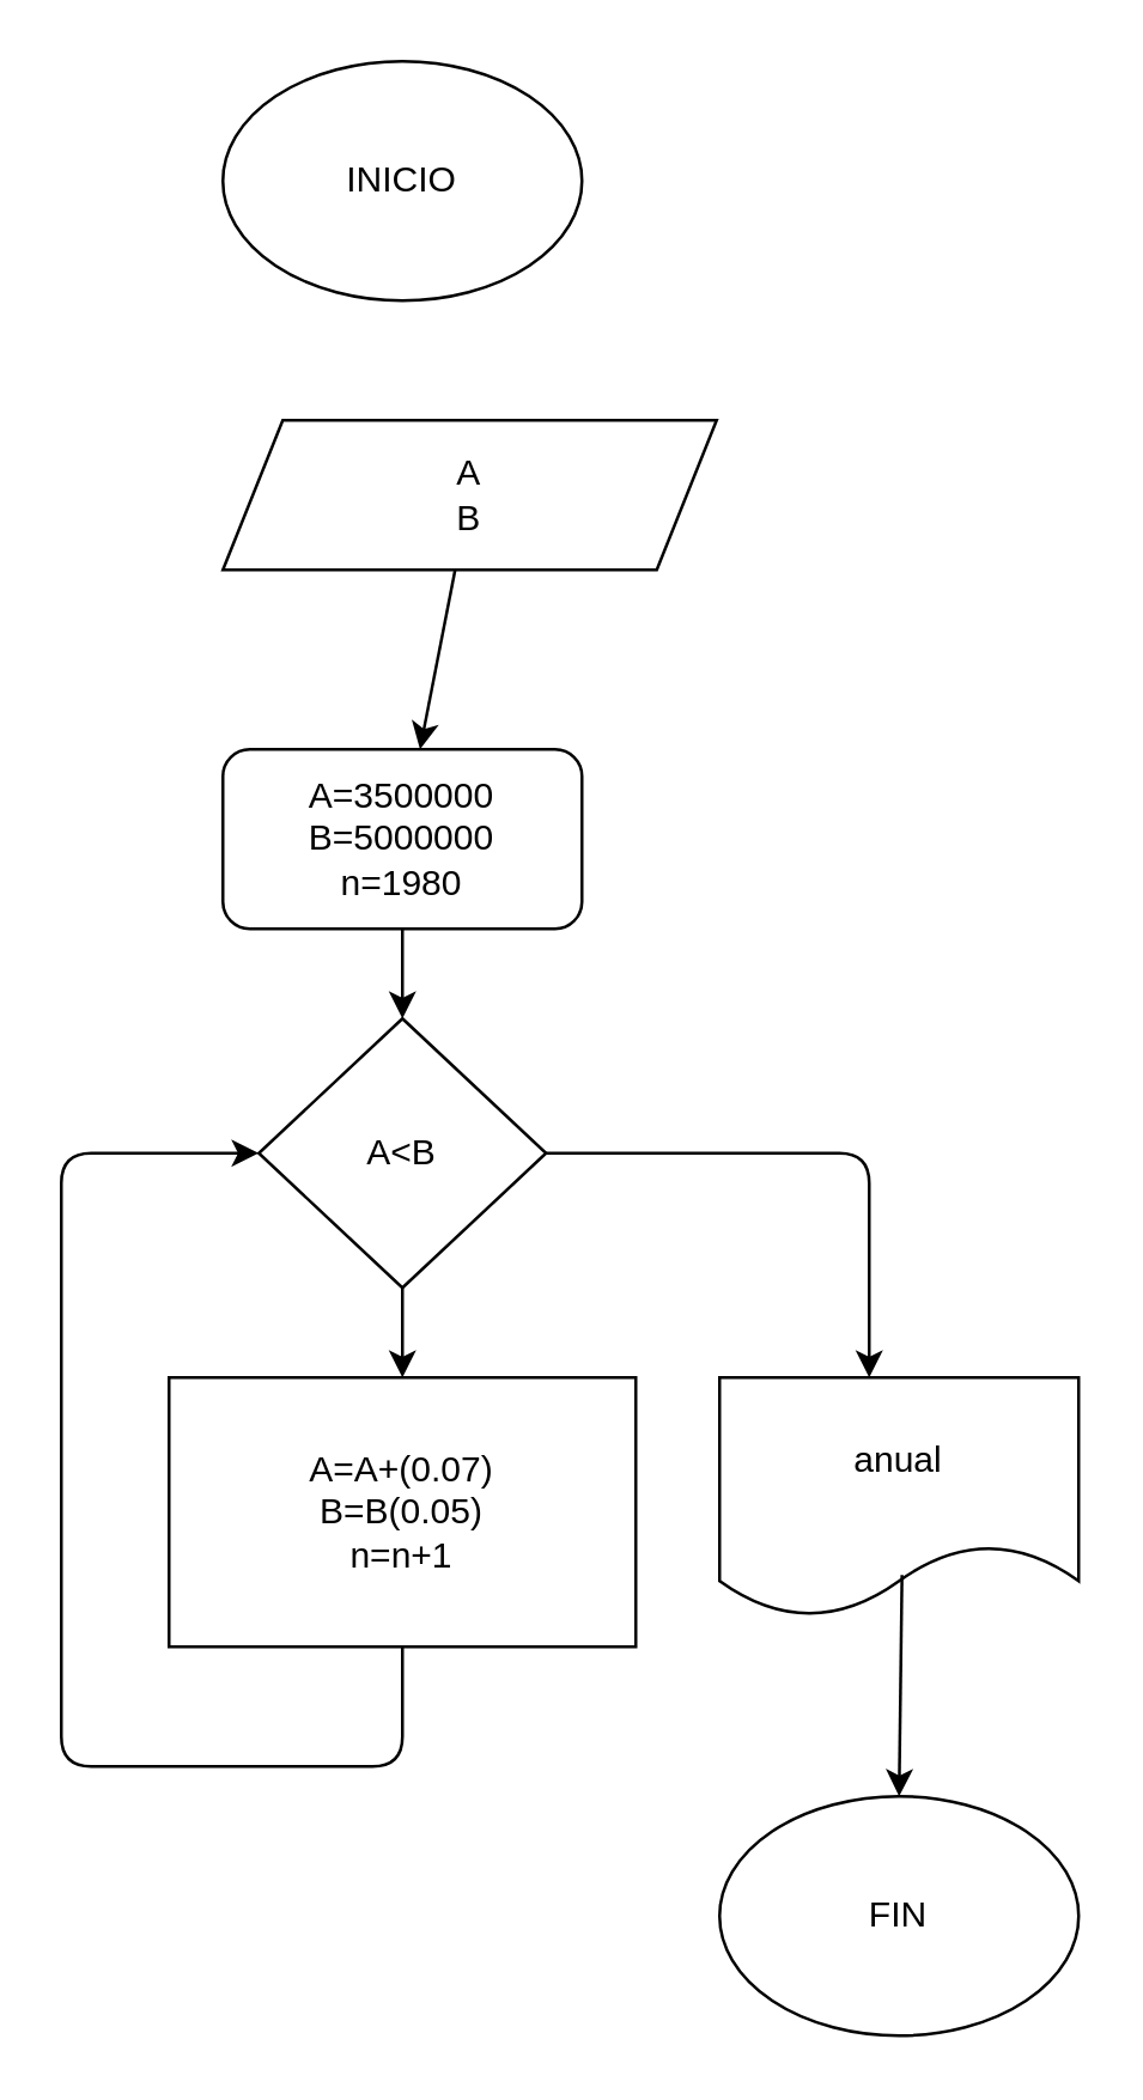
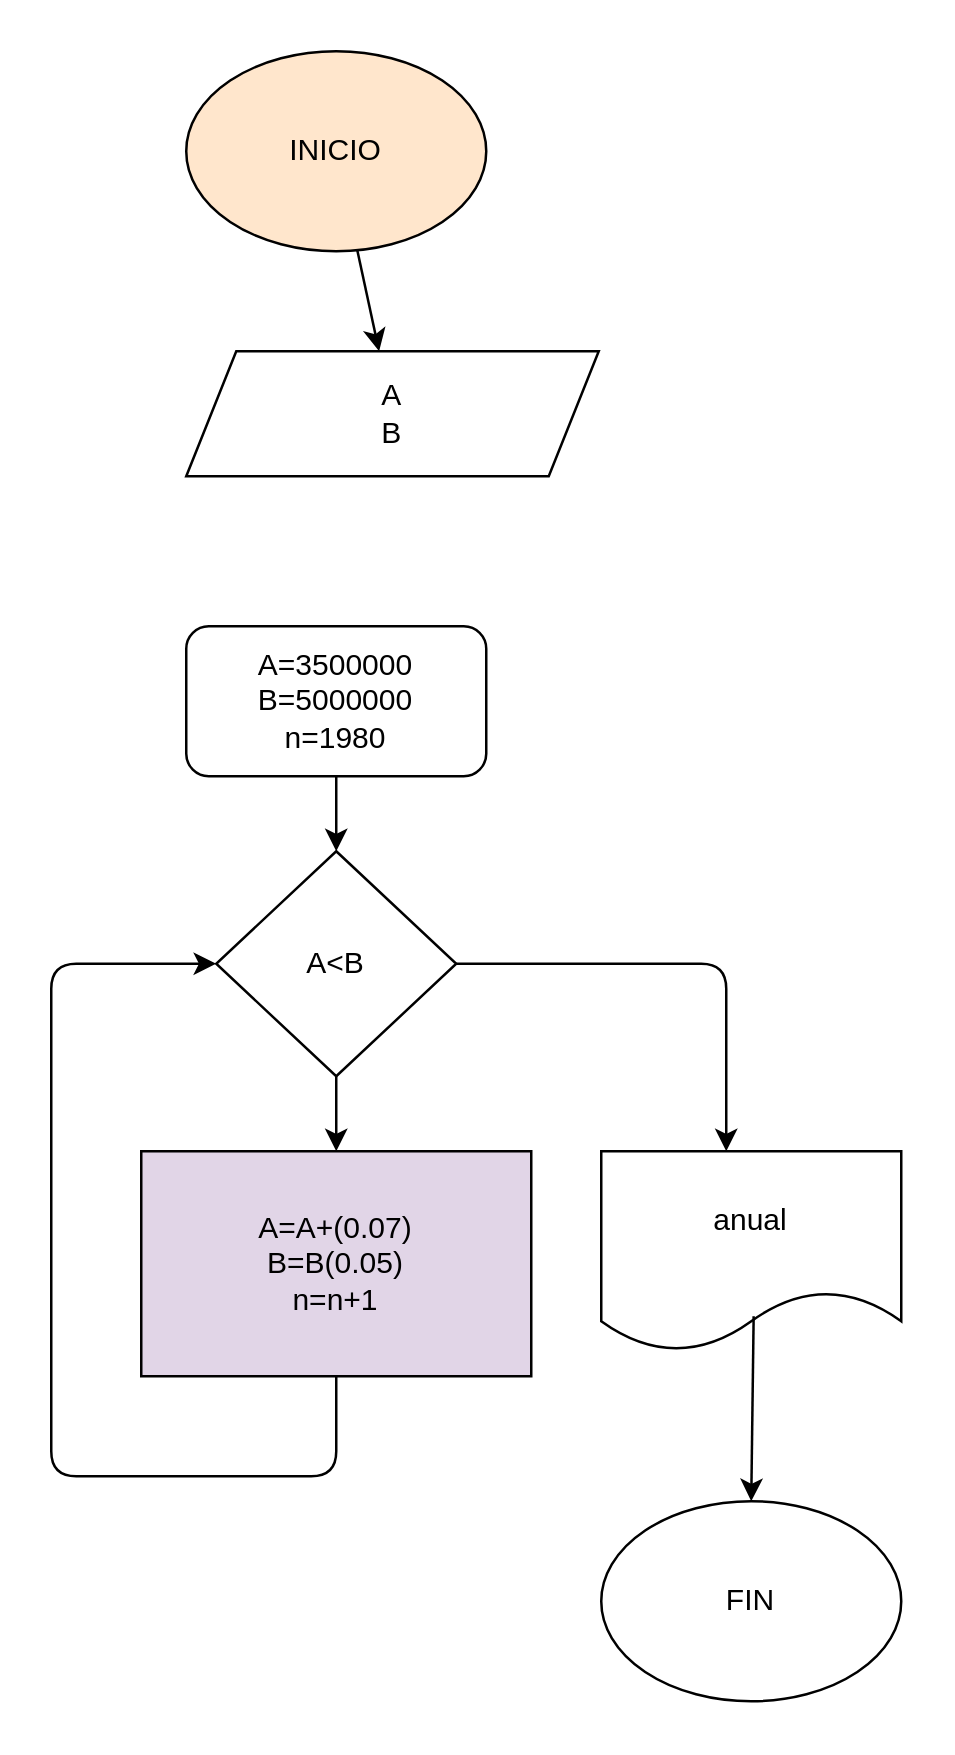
  <mxCell id="0" />
  <mxCell id="1" parent="0" />
- <mxCell id="3" value="INICIO" style="ellipse;whiteSpace=wrap;html=1;" vertex="1" parent="1"><mxGeometry x="74" y="20" width="120" height="80" as="geometry" /></mxCell>
- <mxCell id="4" value="" style="edgeStyle=none;html=1;" edge="1" parent="1" source="5" target="7"><mxGeometry relative="1" as="geometry" /></mxCell>
+ <mxCell id="2" value="" style="edgeStyle=none;html=1;" edge="1" parent="1" source="3" target="5"><mxGeometry relative="1" as="geometry" /></mxCell>
+ <mxCell id="3" value="INICIO" style="ellipse;whiteSpace=wrap;html=1;fillColor=#ffe6cc;" vertex="1" parent="1"><mxGeometry x="74" y="20" width="120" height="80" as="geometry" /></mxCell>
  <mxCell id="5" value="A&lt;br&gt;B" style="shape=parallelogram;perimeter=parallelogramPerimeter;whiteSpace=wrap;html=1;fixedSize=1;" vertex="1" parent="1"><mxGeometry x="74" y="140" width="165" height="50" as="geometry" /></mxCell>
  <mxCell id="6" value="" style="edgeStyle=none;html=1;" edge="1" parent="1" source="7"><mxGeometry relative="1" as="geometry"><mxPoint x="134" y="340" as="targetPoint" /></mxGeometry></mxCell>
  <mxCell id="7" value="A=3500000&lt;br&gt;B=5000000&lt;br&gt;n=1980" style="whiteSpace=wrap;html=1;rounded=1;" vertex="1" parent="1"><mxGeometry x="74" y="250" width="120" height="60" as="geometry" /></mxCell>
  <mxCell id="8" value="" style="edgeStyle=none;html=1;" edge="1" parent="1" source="9" target="10"><mxGeometry relative="1" as="geometry" /></mxCell>
  <mxCell id="9" value="A&amp;lt;B" style="rhombus;whiteSpace=wrap;html=1;" vertex="1" parent="1"><mxGeometry x="86" y="340" width="96" height="90" as="geometry" /></mxCell>
- <mxCell id="10" value="A=A+(0.07)&lt;br&gt;B=B(0.05)&lt;br&gt;n=n+1" style="whiteSpace=wrap;html=1;" vertex="1" parent="1"><mxGeometry x="56" y="460" width="156" height="90" as="geometry" /></mxCell>
+ <mxCell id="10" value="A=A+(0.07)&lt;br&gt;B=B(0.05)&lt;br&gt;n=n+1" style="whiteSpace=wrap;html=1;fillColor=#e1d5e7;" vertex="1" parent="1"><mxGeometry x="56" y="460" width="156" height="90" as="geometry" /></mxCell>
  <mxCell id="11" value="" style="endArrow=classic;html=1;exitX=0.5;exitY=1;exitDx=0;exitDy=0;entryX=0;entryY=0.5;entryDx=0;entryDy=0;" edge="1" parent="1" source="10" target="9"><mxGeometry width="50" height="50" relative="1" as="geometry"><mxPoint x="-80" y="580" as="sourcePoint" /><mxPoint x="80" y="380" as="targetPoint" /><Array as="points"><mxPoint x="134" y="590" /><mxPoint x="20" y="590" /><mxPoint x="20" y="385" /></Array></mxGeometry></mxCell>
  <mxCell id="12" value="" style="endArrow=classic;html=1;exitX=1;exitY=0.5;exitDx=0;exitDy=0;" edge="1" parent="1" source="9"><mxGeometry width="50" height="50" relative="1" as="geometry"><mxPoint x="230" y="420" as="sourcePoint" /><mxPoint x="290" y="460" as="targetPoint" /><Array as="points"><mxPoint x="290" y="385" /></Array></mxGeometry></mxCell>
  <mxCell id="13" value="anual" style="shape=document;whiteSpace=wrap;html=1;boundedLbl=1;" vertex="1" parent="1"><mxGeometry x="240" y="460" width="120" height="80" as="geometry" /></mxCell>
  <mxCell id="14" value="" style="endArrow=classic;html=1;exitX=0.508;exitY=0.825;exitDx=0;exitDy=0;exitPerimeter=0;" edge="1" parent="1" source="13"><mxGeometry width="50" height="50" relative="1" as="geometry"><mxPoint x="280" y="650" as="sourcePoint" /><mxPoint x="300" y="600" as="targetPoint" /></mxGeometry></mxCell>
  <mxCell id="15" value="FIN" style="ellipse;whiteSpace=wrap;html=1;" vertex="1" parent="1"><mxGeometry x="240" y="600" width="120" height="80" as="geometry" /></mxCell>
